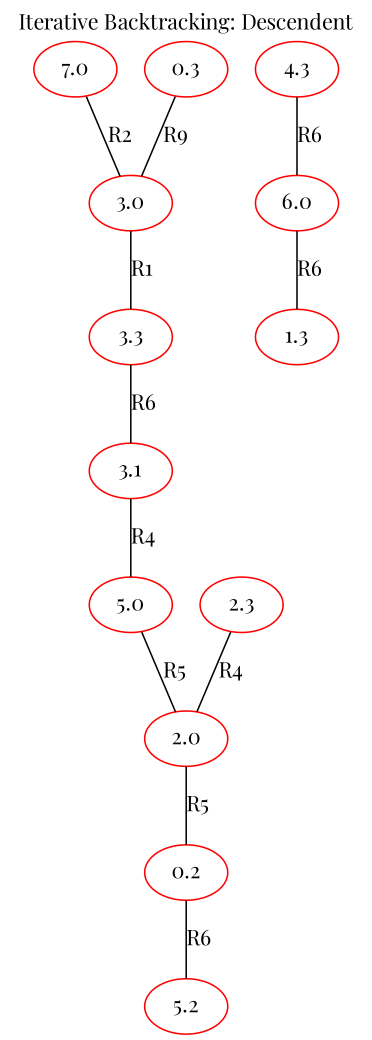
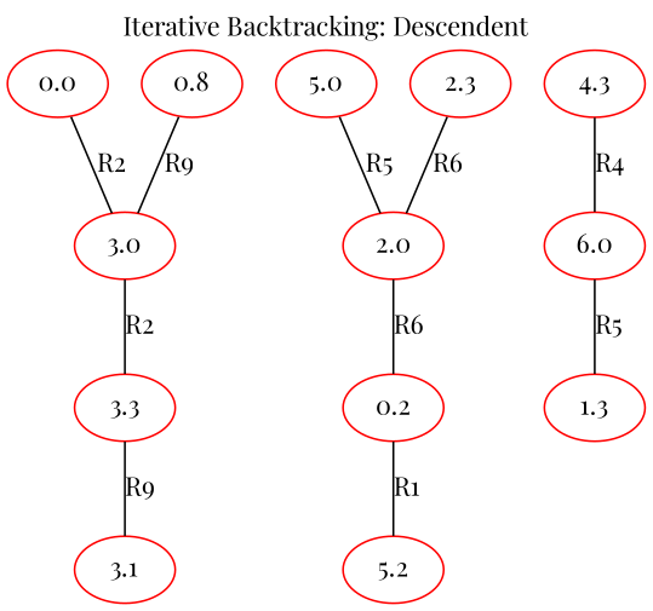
  strict graph {
    fontname="Playfair Display"
    label="Iterative Backtracking: Descendent"
    labelloc=t
    node [color=red fontname="Playfair Display"]
    edge [fontname="Playfair Display"]
-   0.0 [label=7.0]
-   0.3
+   0.0
+   0.3 [label=0.8]
    3.0
    3.3
    n5 [label=3.1]
    5.0
    2.3
    2.0
    0.2
    5.2
    4.3
    n12 [label=6.0]
    1.3
    subgraph sub_1 {
      0.0
      0.3
      3.0
      3.3
      n5
      5.0
      2.3
      2.0
      0.2
      5.2
      4.3
      n12
      1.3
    }
    0.0 -- 3.0 [label=R2]
    0.3 -- 3.0 [label=R9]
-   3.0 -- 3.3 [label=R1]
-   3.3 -- n5 [label=R6]
-   n5 -- 5.0 [label=R4]
+   3.0 -- 3.3 [label=R2]
+   3.3 -- n5 [label=R9]
    5.0 -- 2.0 [label=R5]
-   2.3 -- 2.0 [label=R4]
-   2.0 -- 0.2 [label=R5]
-   0.2 -- 5.2 [label=R6]
-   4.3 -- n12 [label=R6]
-   n12 -- 1.3 [label=R6]
+   2.3 -- 2.0 [label=R6]
+   2.0 -- 0.2 [label=R6]
+   0.2 -- 5.2 [label=R1]
+   4.3 -- n12 [label=R4]
+   n12 -- 1.3 [label=R5]
  }
